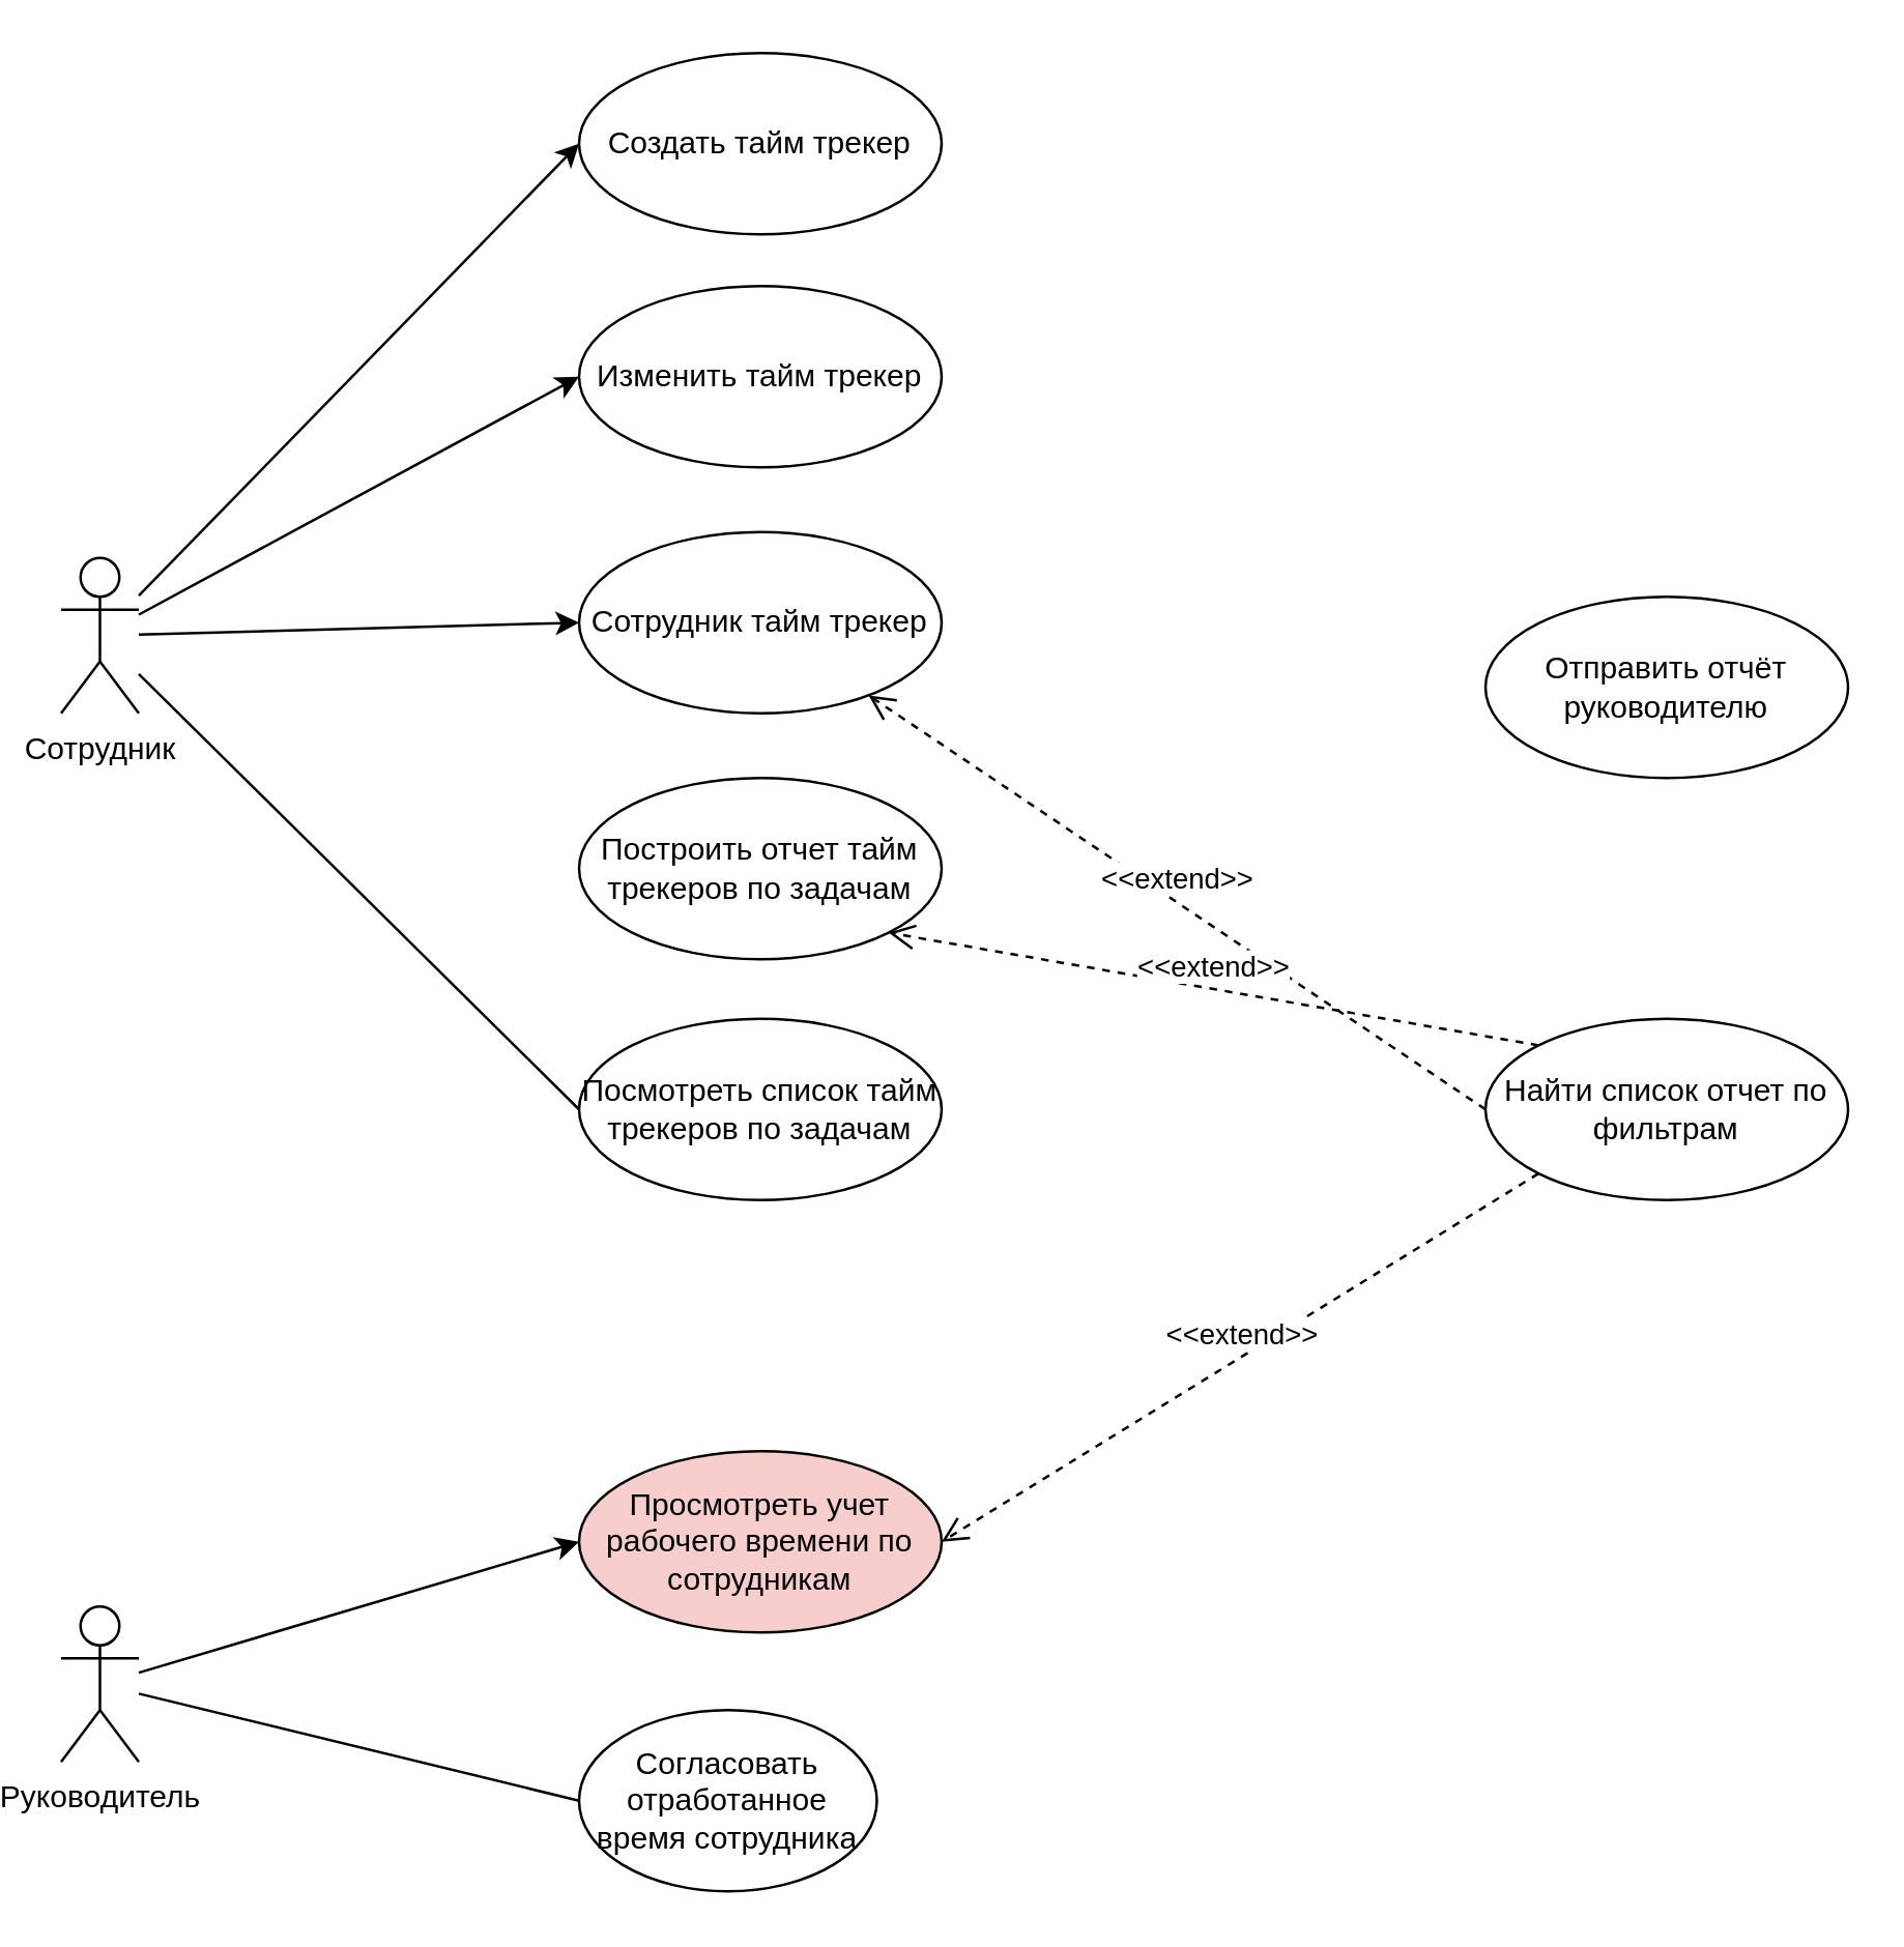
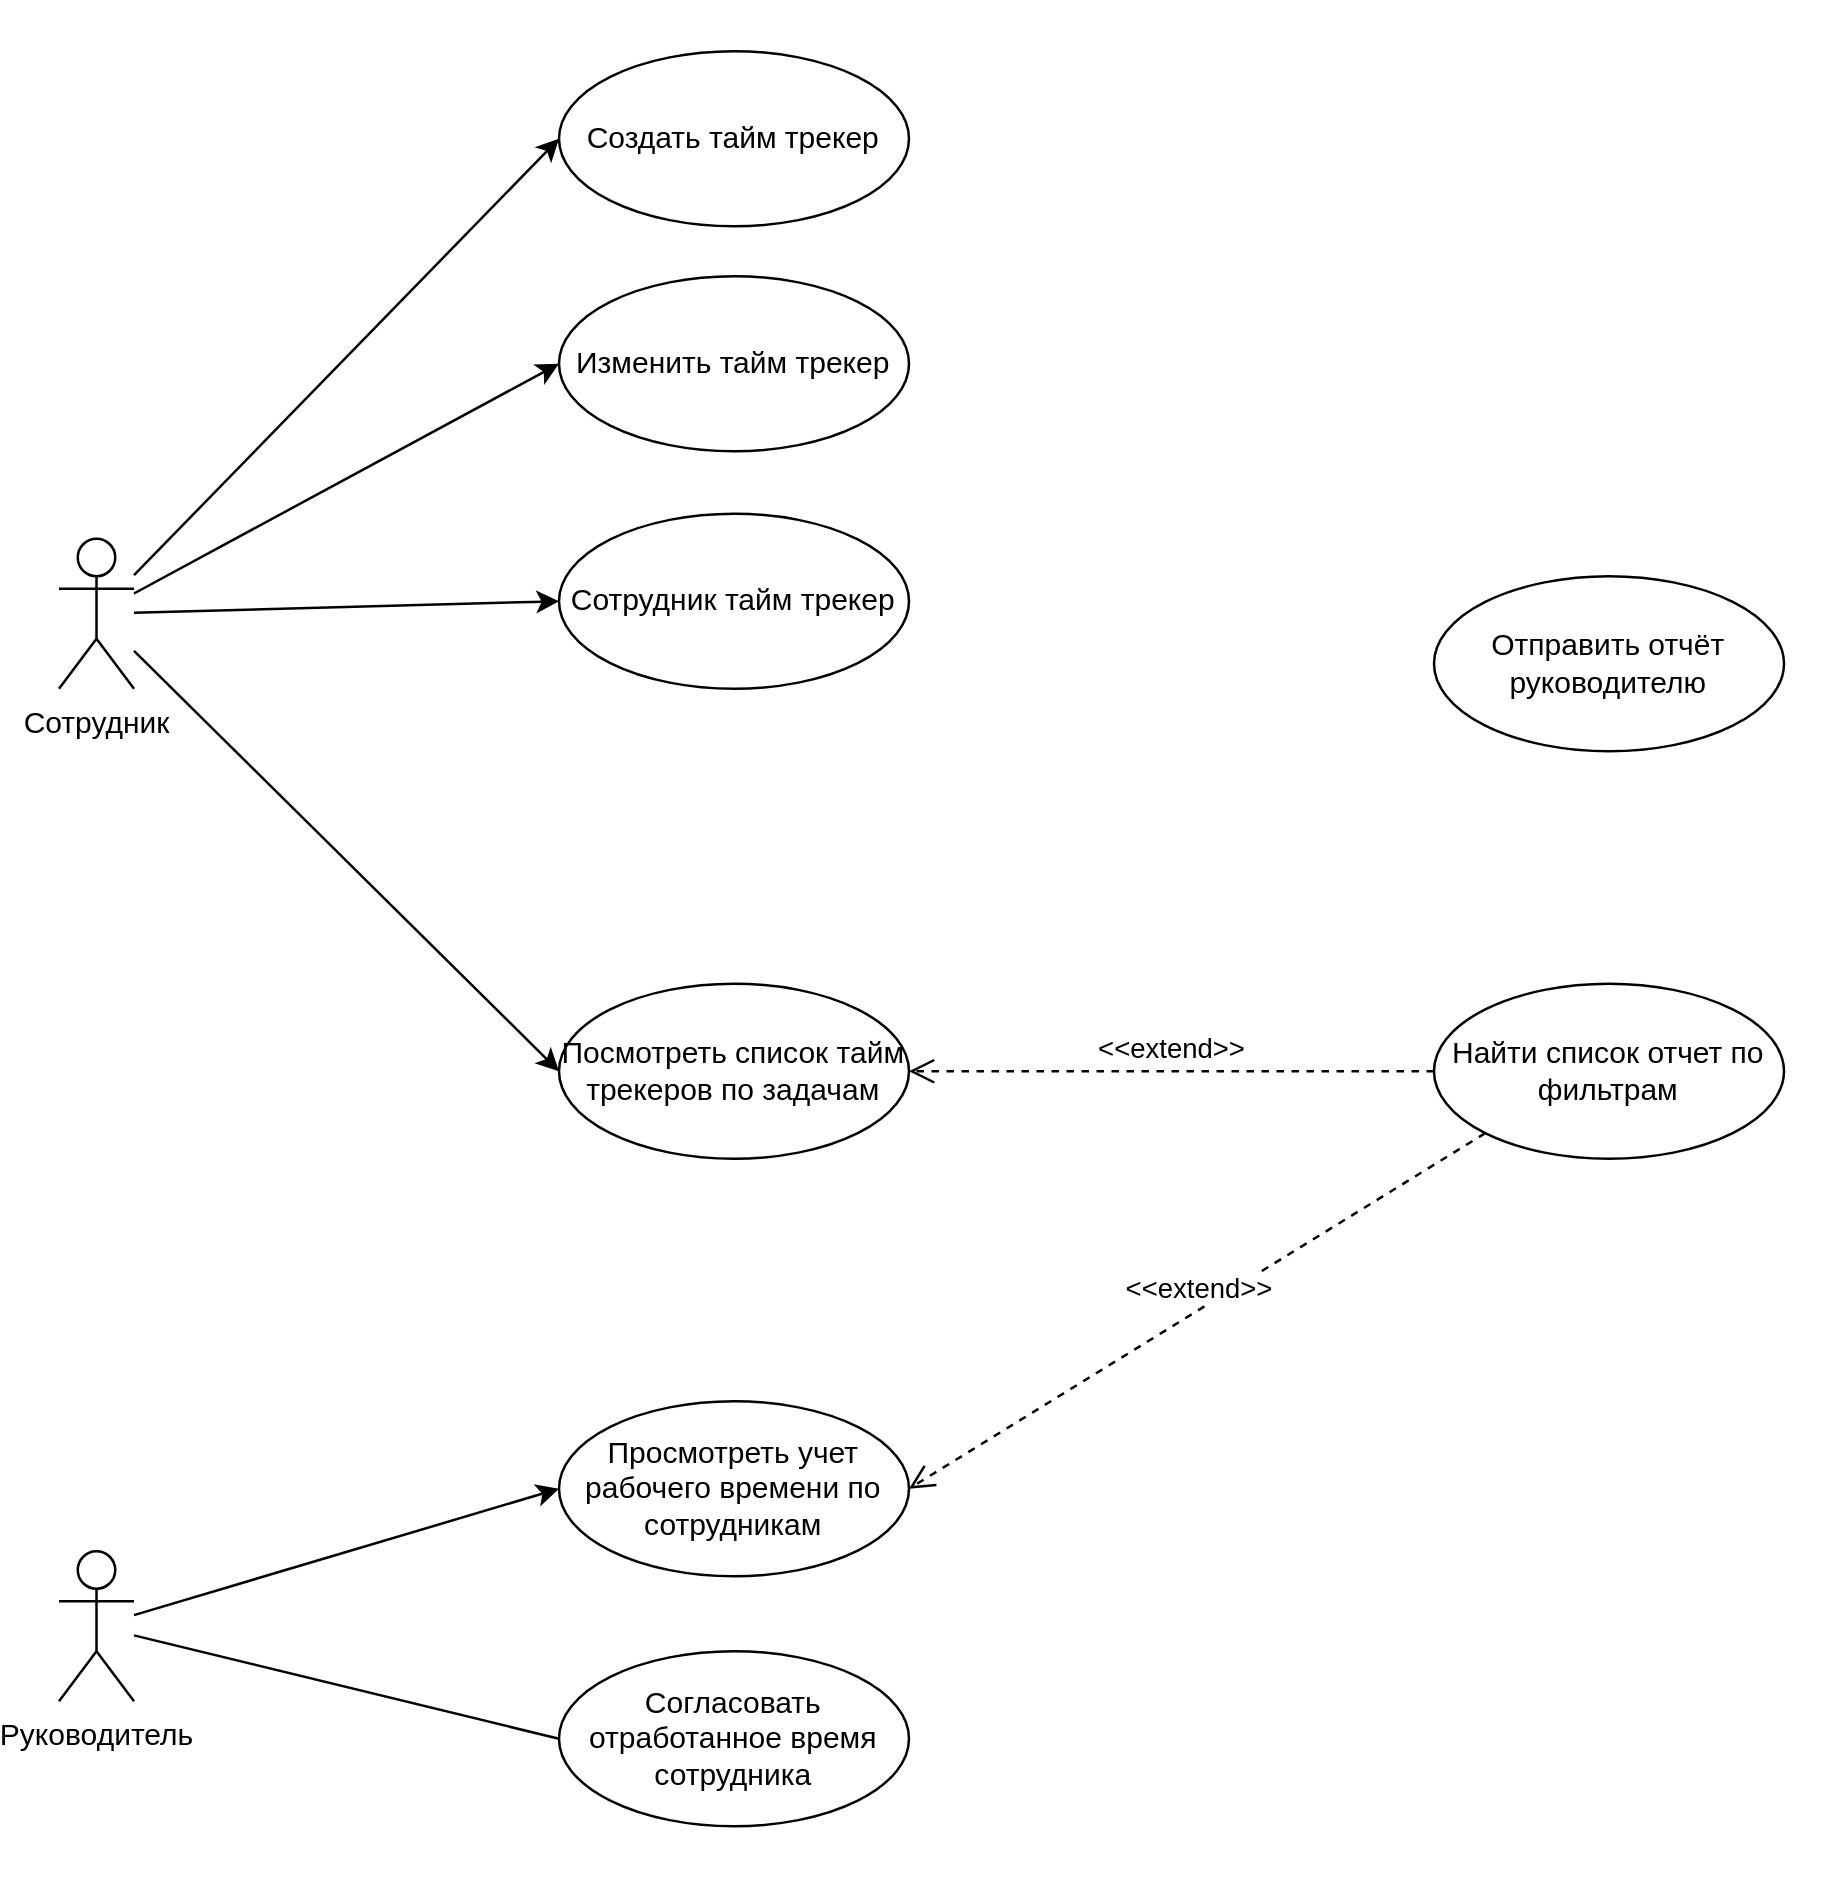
  <mxCell id="0" />
  <mxCell id="1" parent="0" />
  <mxCell id="2" style="edgeStyle=none;html=1;entryX=0;entryY=0.5;entryDx=0;entryDy=0;" parent="1" source="6" target="7" edge="1"><mxGeometry relative="1" as="geometry" /></mxCell>
  <mxCell id="3" style="edgeStyle=none;html=1;entryX=0;entryY=0.5;entryDx=0;entryDy=0;" parent="1" source="6" target="8" edge="1"><mxGeometry relative="1" as="geometry" /></mxCell>
  <mxCell id="4" style="edgeStyle=none;html=1;entryX=0;entryY=0.5;entryDx=0;entryDy=0;" parent="1" source="6" target="9" edge="1"><mxGeometry relative="1" as="geometry" /></mxCell>
- <mxCell id="5" style="edgeStyle=none;html=1;entryX=0;entryY=0.5;entryDx=0;entryDy=0;endArrow=none;" parent="1" source="6" target="13" edge="1"><mxGeometry relative="1" as="geometry" /></mxCell>
+ <mxCell id="5" style="edgeStyle=none;html=1;entryX=0;entryY=0.5;entryDx=0;entryDy=0;" parent="1" source="6" target="13" edge="1"><mxGeometry relative="1" as="geometry" /></mxCell>
  <mxCell id="6" value="Сотрудник" style="shape=umlActor;verticalLabelPosition=bottom;verticalAlign=top;html=1;" parent="1" vertex="1"><mxGeometry x="20" y="215" width="30" height="60" as="geometry" /></mxCell>
  <mxCell id="7" value="Создать тайм трекер" style="ellipse;whiteSpace=wrap;html=1;" parent="1" vertex="1"><mxGeometry x="220" y="20" width="140" height="70" as="geometry" /></mxCell>
  <mxCell id="8" value="Изменить тайм трекер" style="ellipse;whiteSpace=wrap;html=1;" parent="1" vertex="1"><mxGeometry x="220" y="110" width="140" height="70" as="geometry" /></mxCell>
  <mxCell id="9" value="Сотрудник тайм трекер" style="ellipse;whiteSpace=wrap;html=1;" parent="1" vertex="1"><mxGeometry x="220" y="205" width="140" height="70" as="geometry" /></mxCell>
  <mxCell id="10" value="Найти список отчет по фильтрам" style="ellipse;whiteSpace=wrap;html=1;" parent="1" vertex="1"><mxGeometry x="570" y="393" width="140" height="70" as="geometry" /></mxCell>
- <mxCell id="11" value="&amp;lt;&amp;lt;extend&amp;gt;&amp;gt;" style="html=1;verticalAlign=bottom;endArrow=open;dashed=1;endSize=8;curved=0;rounded=0;exitX=0;exitY=0.5;exitDx=0;exitDy=0;" parent="1" source="10" target="9" edge="1"><mxGeometry relative="1" as="geometry"><mxPoint x="450" y="530" as="sourcePoint" /><mxPoint x="370" y="530" as="targetPoint" /></mxGeometry></mxCell>
- <mxCell id="12" value="&amp;lt;&amp;lt;extend&amp;gt;&amp;gt;" style="html=1;verticalAlign=bottom;endArrow=open;dashed=1;endSize=8;curved=0;rounded=0;entryX=1;entryY=1;entryDx=0;entryDy=0;exitX=0;exitY=0;exitDx=0;exitDy=0;" parent="1" source="10" target="14" edge="1"><mxGeometry relative="1" as="geometry"><mxPoint x="480" y="355.5" as="sourcePoint" /><mxPoint x="360" y="403.5" as="targetPoint" /></mxGeometry></mxCell>
+ <mxCell id="11" value="&amp;lt;&amp;lt;extend&amp;gt;&amp;gt;" style="html=1;verticalAlign=bottom;endArrow=open;dashed=1;endSize=8;curved=0;rounded=0;entryX=1;entryY=0.5;entryDx=0;entryDy=0;exitX=0;exitY=0.5;exitDx=0;exitDy=0;" parent="1" source="10" target="13" edge="1"><mxGeometry relative="1" as="geometry"><mxPoint x="450" y="530" as="sourcePoint" /><mxPoint x="370" y="530" as="targetPoint" /></mxGeometry></mxCell>
  <mxCell id="13" value="Посмотреть список тайм трекеров по задачам" style="ellipse;whiteSpace=wrap;html=1;" parent="1" vertex="1"><mxGeometry x="220" y="393" width="140" height="70" as="geometry" /></mxCell>
- <mxCell id="14" value="Построить отчет тайм трекеров по задачам" style="ellipse;whiteSpace=wrap;html=1;" parent="1" vertex="1"><mxGeometry x="220" y="300" width="140" height="70" as="geometry" /></mxCell>
  <mxCell id="15" style="edgeStyle=none;html=1;entryX=0;entryY=0.5;entryDx=0;entryDy=0;" parent="1" source="17" target="18" edge="1"><mxGeometry relative="1" as="geometry" /></mxCell>
  <mxCell id="16" style="edgeStyle=none;html=1;entryX=0;entryY=0.5;entryDx=0;entryDy=0;endArrow=none;" parent="1" source="17" target="20" edge="1"><mxGeometry relative="1" as="geometry" /></mxCell>
  <mxCell id="17" value="Руководитель&lt;br&gt;" style="shape=umlActor;verticalLabelPosition=bottom;verticalAlign=top;html=1;" parent="1" vertex="1"><mxGeometry x="20" y="620" width="30" height="60" as="geometry" /></mxCell>
- <mxCell id="18" value="Просмотреть учет рабочего времени по сотрудникам" style="ellipse;whiteSpace=wrap;html=1;fillColor=#f8cecc;" parent="1" vertex="1"><mxGeometry x="220" y="560" width="140" height="70" as="geometry" /></mxCell>
+ <mxCell id="18" value="Просмотреть учет рабочего времени по сотрудникам" style="ellipse;whiteSpace=wrap;html=1;" parent="1" vertex="1"><mxGeometry x="220" y="560" width="140" height="70" as="geometry" /></mxCell>
  <mxCell id="19" value="&amp;lt;&amp;lt;extend&amp;gt;&amp;gt;" style="html=1;verticalAlign=bottom;endArrow=open;dashed=1;endSize=8;curved=0;rounded=0;entryX=1;entryY=0.5;entryDx=0;entryDy=0;exitX=0;exitY=1;exitDx=0;exitDy=0;" parent="1" source="10" target="18" edge="1"><mxGeometry relative="1" as="geometry"><mxPoint x="600.503" y="489.749" as="sourcePoint" /><mxPoint x="410" y="505" as="targetPoint" /></mxGeometry></mxCell>
- <mxCell id="20" value="Согласовать отработанное время сотрудника" style="ellipse;whiteSpace=wrap;html=1;" parent="1" vertex="1"><mxGeometry x="220" y="660" width="115" height="70" as="geometry" /></mxCell>
+ <mxCell id="20" value="Согласовать отработанное время сотрудника" style="ellipse;whiteSpace=wrap;html=1;" parent="1" vertex="1"><mxGeometry x="220" y="660" width="140" height="70" as="geometry" /></mxCell>
  <mxCell id="21" value="Отправить отчёт руководителю" style="ellipse;whiteSpace=wrap;html=1;" parent="1" vertex="1"><mxGeometry x="570" y="230" width="140" height="70" as="geometry" /></mxCell>
